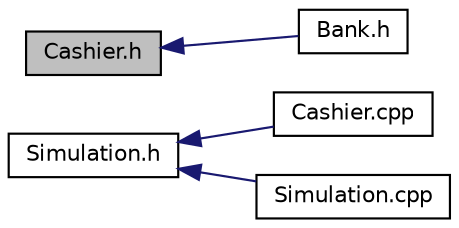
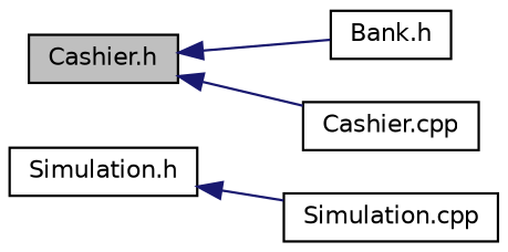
  digraph {
    rankdir=LR
    node [color=black fillcolor=white fontname=Helvetica fontsize=10 shape=record style=filled]
    edge [color=midnightblue dir=back fontname=Helvetica fontsize=10 labelfontname=Helvetica labelfontsize=10 style=solid]
    n1 [fillcolor=grey75 fontcolor=black height=0.2 label="Cashier.h" width=0.4]
    n2 [height=0.2 label="Bank.h" width=0.4]
    n3 [height=0.2 label="Cashier.cpp" width=0.4]
    n4 [height=0.2 label="Simulation.h" width=0.4]
    n5 [height=0.2 label="Simulation.cpp" width=0.4]
    n1 -> n2
-   n4 -> n3
+   n1 -> n3
    n4 -> n5
  }
